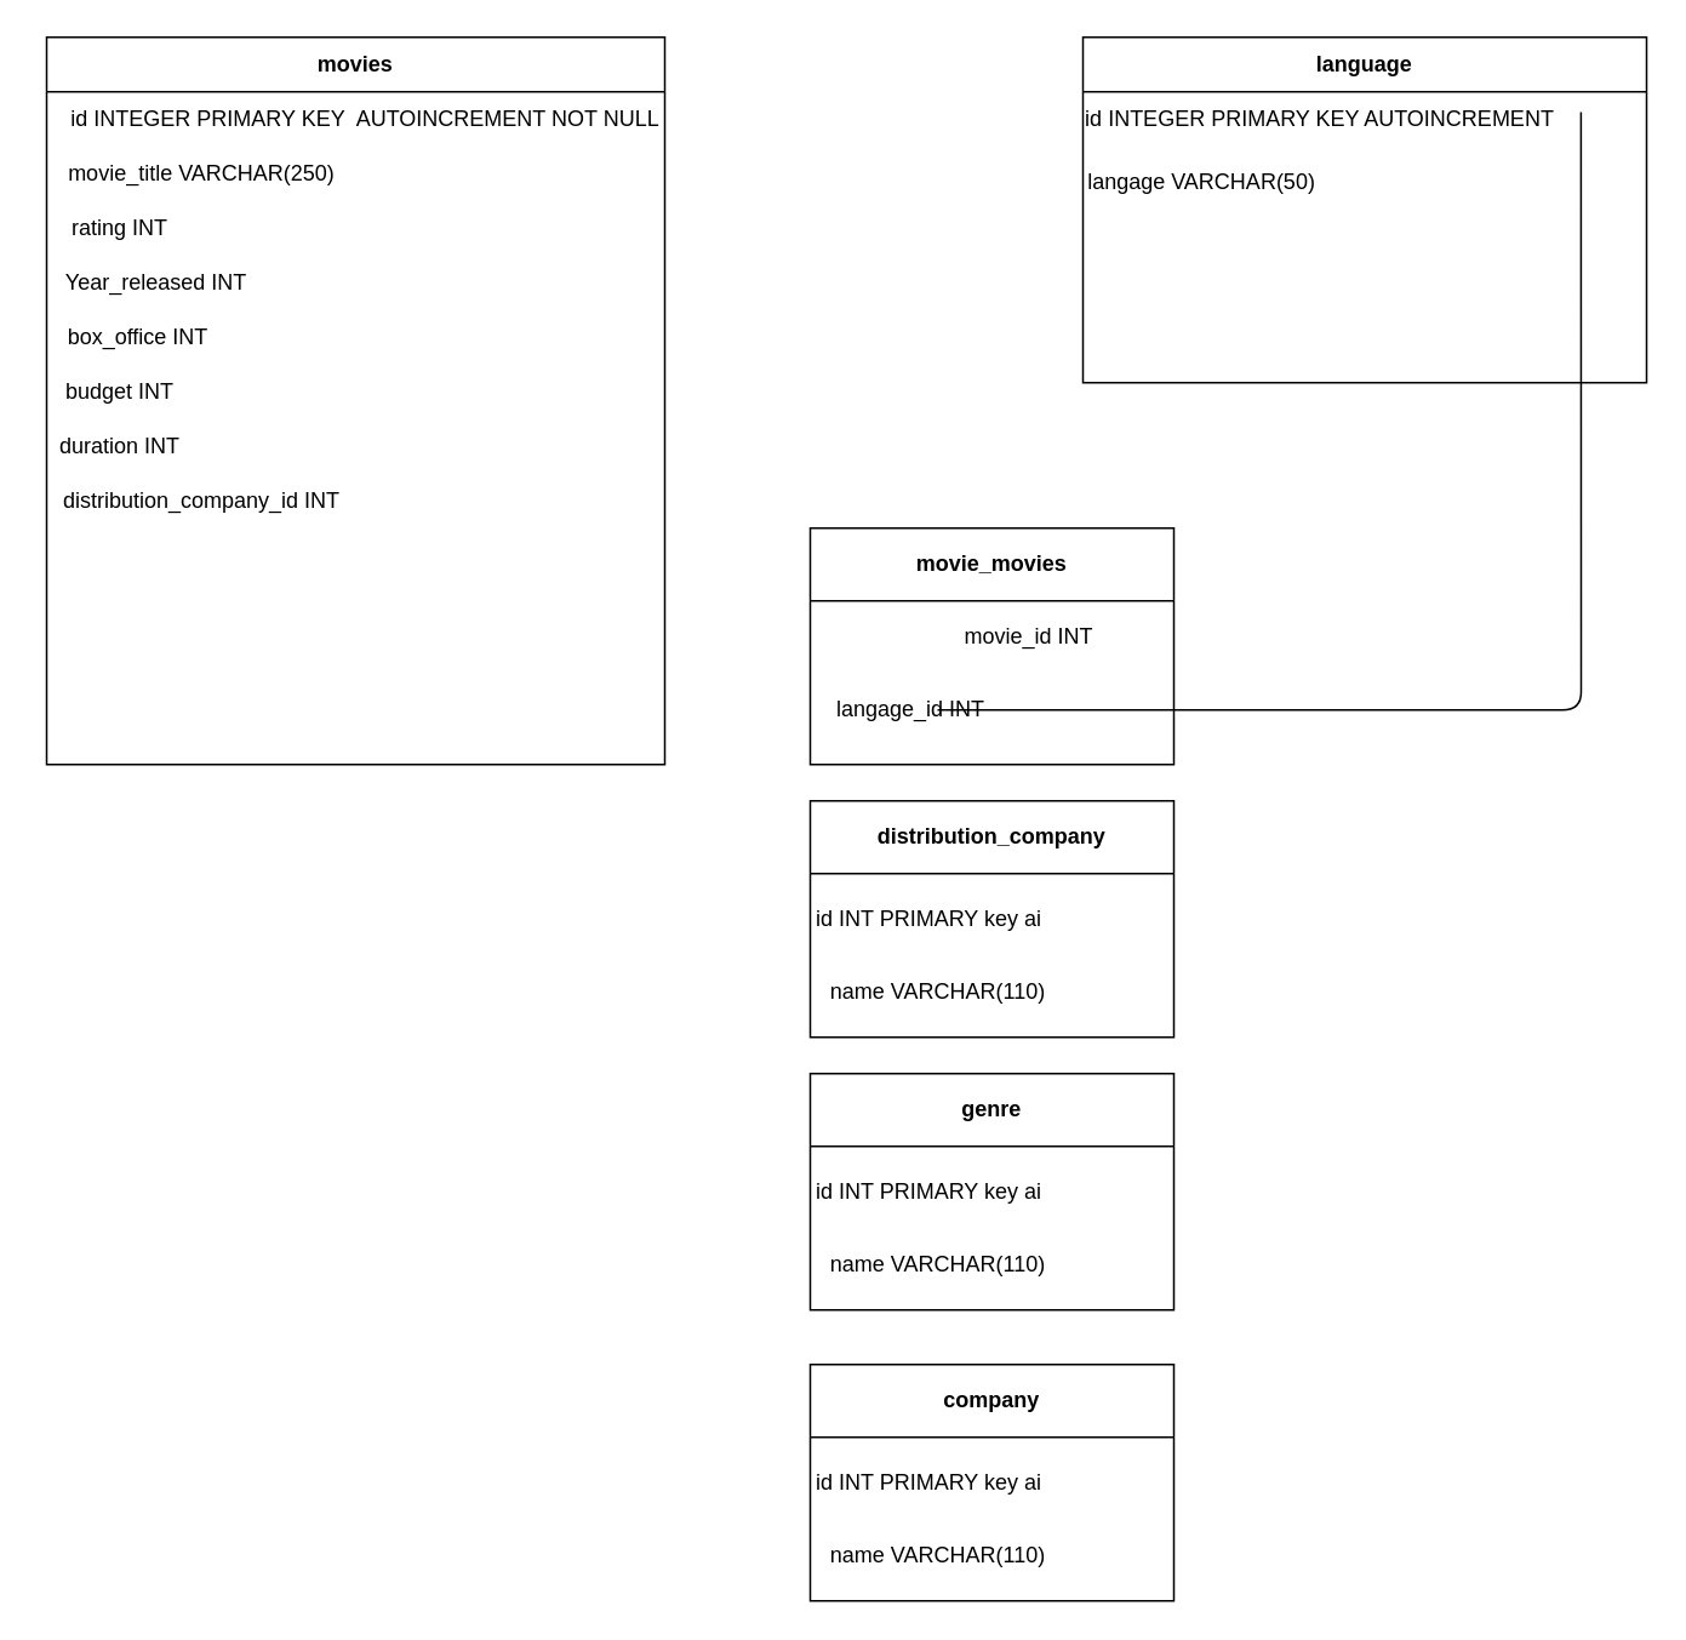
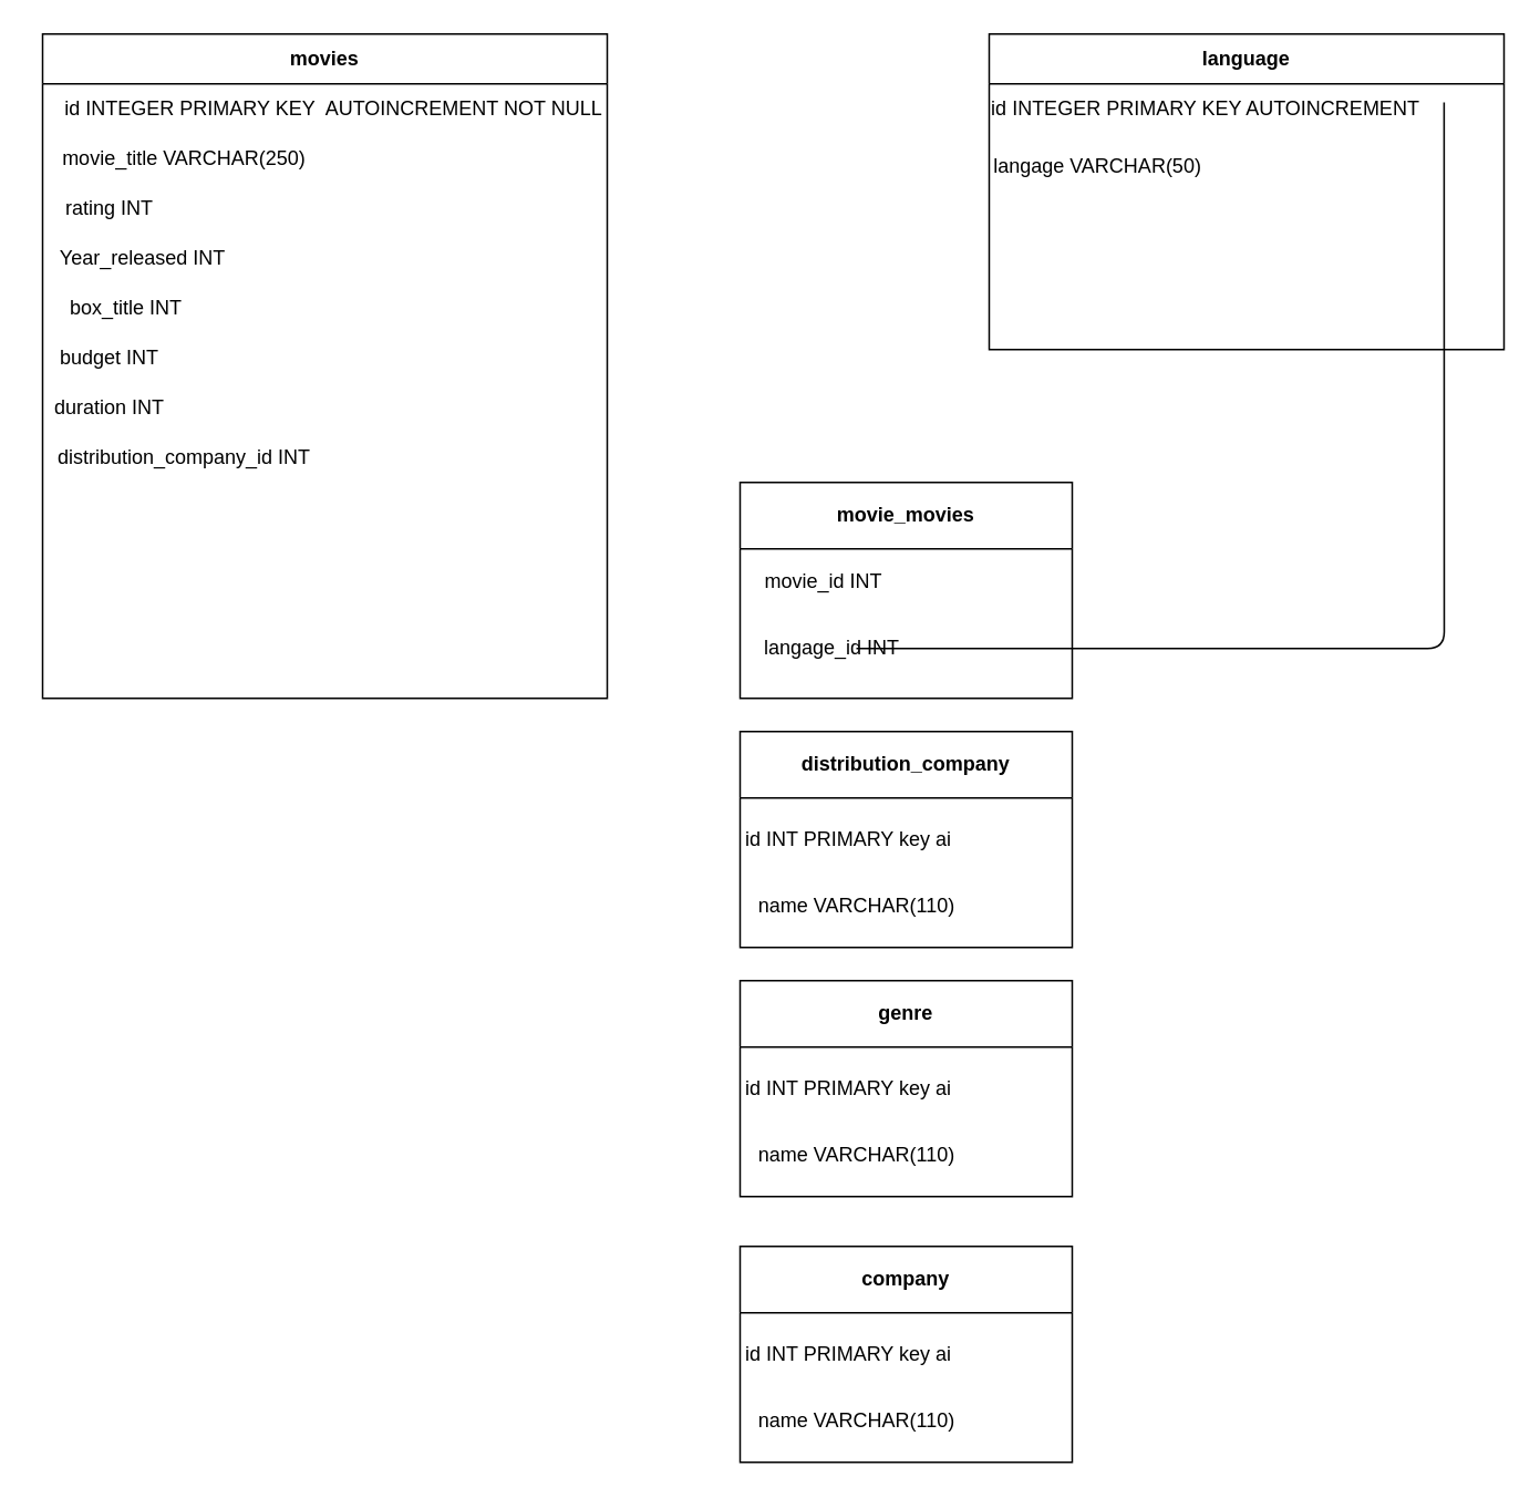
  <mxCell id="0" />
  <mxCell id="1" parent="0" />
  <mxCell id="2" value="movies" style="swimlane;whiteSpace=wrap;html=1;startSize=30;" vertex="1" parent="1"><mxGeometry x="25" y="20" width="340" height="400" as="geometry" /></mxCell>
  <mxCell id="3" value="movie_title VARCHAR(250)" style="text;html=1;align=center;verticalAlign=middle;resizable=0;points=[];autosize=1;strokeColor=none;fillColor=none;" vertex="1" parent="2"><mxGeometry y="60" width="170" height="30" as="geometry" /></mxCell>
  <mxCell id="4" value="id INTEGER PRIMARY KEY&amp;nbsp; AUTOINCREMENT NOT NULL" style="text;html=1;align=center;verticalAlign=middle;resizable=0;points=[];autosize=1;strokeColor=none;fillColor=none;" vertex="1" parent="2"><mxGeometry y="30" width="350" height="30" as="geometry" /></mxCell>
  <mxCell id="5" value="rating INT" style="text;html=1;align=center;verticalAlign=middle;resizable=0;points=[];autosize=1;strokeColor=none;fillColor=none;" vertex="1" parent="2"><mxGeometry y="90" width="80" height="30" as="geometry" /></mxCell>
  <mxCell id="6" value="Year_released INT" style="text;html=1;align=center;verticalAlign=middle;resizable=0;points=[];autosize=1;strokeColor=none;fillColor=none;" vertex="1" parent="2"><mxGeometry y="120" width="120" height="30" as="geometry" /></mxCell>
  <mxCell id="7" value="budget INT" style="text;html=1;align=center;verticalAlign=middle;resizable=0;points=[];autosize=1;strokeColor=none;fillColor=none;" vertex="1" parent="2"><mxGeometry y="180" width="80" height="30" as="geometry" /></mxCell>
- <mxCell id="8" value="box_office INT" style="text;html=1;align=center;verticalAlign=middle;resizable=0;points=[];autosize=1;strokeColor=none;fillColor=none;" vertex="1" parent="2"><mxGeometry y="150" width="100" height="30" as="geometry" /></mxCell>
+ <mxCell id="8" value="box_title INT" style="text;html=1;align=center;verticalAlign=middle;resizable=0;points=[];autosize=1;strokeColor=none;fillColor=none;" vertex="1" parent="2"><mxGeometry y="150" width="100" height="30" as="geometry" /></mxCell>
  <mxCell id="9" value="duration INT" style="text;html=1;align=center;verticalAlign=middle;resizable=0;points=[];autosize=1;strokeColor=none;fillColor=none;" vertex="1" parent="2"><mxGeometry x="-5" y="210" width="90" height="30" as="geometry" /></mxCell>
  <mxCell id="10" value="distribution_company_id INT" style="text;html=1;align=center;verticalAlign=middle;resizable=0;points=[];autosize=1;strokeColor=none;fillColor=none;" vertex="1" parent="2"><mxGeometry x="-5" y="240" width="180" height="30" as="geometry" /></mxCell>
  <mxCell id="11" value="movie_movies" style="swimlane;whiteSpace=wrap;html=1;startSize=40;" vertex="1" parent="1"><mxGeometry x="445" y="290" width="200" height="130" as="geometry" /></mxCell>
- <mxCell id="12" value="movie_id INT" style="text;html=1;align=center;verticalAlign=middle;resizable=0;points=[];autosize=1;strokeColor=none;fillColor=none;" vertex="1" parent="11"><mxGeometry x="75" y="45" width="90" height="30" as="geometry" /></mxCell>
+ <mxCell id="12" value="movie_id INT" style="text;html=1;align=center;verticalAlign=middle;resizable=0;points=[];autosize=1;strokeColor=none;fillColor=none;" vertex="1" parent="11"><mxGeometry x="5" y="45" width="90" height="30" as="geometry" /></mxCell>
  <mxCell id="13" value="langage_id INT" style="text;html=1;align=center;verticalAlign=middle;resizable=0;points=[];autosize=1;strokeColor=none;fillColor=none;" vertex="1" parent="11"><mxGeometry x="5" y="85" width="100" height="30" as="geometry" /></mxCell>
  <mxCell id="14" value="language" style="swimlane;whiteSpace=wrap;html=1;startSize=30;" vertex="1" parent="1"><mxGeometry x="595" y="20" width="310" height="190" as="geometry" /></mxCell>
  <mxCell id="15" value="id INTEGER PRIMARY KEY AUTOINCREMENT" style="text;html=1;align=center;verticalAlign=middle;resizable=0;points=[];autosize=1;strokeColor=none;fillColor=none;" vertex="1" parent="14"><mxGeometry x="-10" y="30" width="280" height="30" as="geometry" /></mxCell>
  <mxCell id="16" value="langage VARCHAR(50)" style="text;html=1;align=center;verticalAlign=middle;resizable=0;points=[];autosize=1;strokeColor=none;fillColor=none;" vertex="1" parent="14"><mxGeometry x="-10" y="65" width="150" height="30" as="geometry" /></mxCell>
  <mxCell id="17" style="edgeStyle=none;html=1;endArrow=none;endFill=0;entryX=1.014;entryY=0.37;entryDx=0;entryDy=0;entryPerimeter=0;" edge="1" parent="1" target="15"><mxGeometry relative="1" as="geometry"><mxPoint x="515" y="390" as="sourcePoint" /><Array as="points"><mxPoint x="869" y="390" /></Array></mxGeometry></mxCell>
  <mxCell id="18" value="distribution_company" style="swimlane;whiteSpace=wrap;html=1;startSize=40;" vertex="1" parent="1"><mxGeometry x="445" y="440" width="200" height="130" as="geometry" /></mxCell>
  <mxCell id="19" value="id INT PRIMARY key ai" style="text;html=1;align=center;verticalAlign=middle;resizable=0;points=[];autosize=1;strokeColor=none;fillColor=none;" vertex="1" parent="18"><mxGeometry x="-10" y="50" width="150" height="30" as="geometry" /></mxCell>
  <mxCell id="20" value="name VARCHAR(110)" style="text;html=1;align=center;verticalAlign=middle;resizable=0;points=[];autosize=1;strokeColor=none;fillColor=none;" vertex="1" parent="18"><mxGeometry y="90" width="140" height="30" as="geometry" /></mxCell>
  <mxCell id="21" value="genre&lt;span style=&quot;color: rgba(0, 0, 0, 0); font-family: monospace; font-size: 0px; font-weight: 400; text-align: start;&quot;&gt;%3CmxGraphModel%3E%3Croot%3E%3CmxCell%20id%3D%220%22%2F%3E%3CmxCell%20id%3D%221%22%20parent%3D%220%22%2F%3E%3CmxCell%20id%3D%222%22%20value%3D%22distribution_company%22%20style%3D%22swimlane%3BwhiteSpace%3Dwrap%3Bhtml%3D1%3BstartSize%3D40%3B%22%20vertex%3D%221%22%20parent%3D%221%22%3E%3CmxGeometry%20x%3D%22450%22%20y%3D%22440%22%20width%3D%22200%22%20height%3D%22130%22%20as%3D%22geometry%22%2F%3E%3C%2FmxCell%3E%3CmxCell%20id%3D%223%22%20value%3D%22id%20INT%20PRIMARY%20key%20ai%22%20style%3D%22text%3Bhtml%3D1%3Balign%3Dcenter%3BverticalAlign%3Dmiddle%3Bresizable%3D0%3Bpoints%3D%5B%5D%3Bautosize%3D1%3BstrokeColor%3Dnone%3BfillColor%3Dnone%3B%22%20vertex%3D%221%22%20parent%3D%222%22%3E%3CmxGeometry%20x%3D%22-10%22%20y%3D%2250%22%20width%3D%22150%22%20height%3D%2230%22%20as%3D%22geometry%22%2F%3E%3C%2FmxCell%3E%3CmxCell%20id%3D%224%22%20value%3D%22name%20VARCHAR(110)%22%20style%3D%22text%3Bhtml%3D1%3Balign%3Dcenter%3BverticalAlign%3Dmiddle%3Bresizable%3D0%3Bpoints%3D%5B%5D%3Bautosize%3D1%3BstrokeColor%3Dnone%3BfillColor%3Dnone%3B%22%20vertex%3D%221%22%20parent%3D%222%22%3E%3CmxGeometry%20y%3D%2290%22%20width%3D%22140%22%20height%3D%2230%22%20as%3D%22geometry%22%2F%3E%3C%2FmxCell%3E%3C%2Froot%3E%3C%2FmxGraphModel%3E&lt;/span&gt;" style="swimlane;whiteSpace=wrap;html=1;startSize=40;" vertex="1" parent="1"><mxGeometry x="445" y="590" width="200" height="130" as="geometry" /></mxCell>
  <mxCell id="22" value="id INT PRIMARY key ai" style="text;html=1;align=center;verticalAlign=middle;resizable=0;points=[];autosize=1;strokeColor=none;fillColor=none;" vertex="1" parent="21"><mxGeometry x="-10" y="50" width="150" height="30" as="geometry" /></mxCell>
  <mxCell id="23" value="name VARCHAR(110)" style="text;html=1;align=center;verticalAlign=middle;resizable=0;points=[];autosize=1;strokeColor=none;fillColor=none;" vertex="1" parent="21"><mxGeometry y="90" width="140" height="30" as="geometry" /></mxCell>
  <mxCell id="24" value="company" style="swimlane;whiteSpace=wrap;html=1;startSize=40;" vertex="1" parent="1"><mxGeometry x="445" y="750" width="200" height="130" as="geometry" /></mxCell>
  <mxCell id="25" value="id INT PRIMARY key ai" style="text;html=1;align=center;verticalAlign=middle;resizable=0;points=[];autosize=1;strokeColor=none;fillColor=none;" vertex="1" parent="24"><mxGeometry x="-10" y="50" width="150" height="30" as="geometry" /></mxCell>
  <mxCell id="26" value="name VARCHAR(110)" style="text;html=1;align=center;verticalAlign=middle;resizable=0;points=[];autosize=1;strokeColor=none;fillColor=none;" vertex="1" parent="24"><mxGeometry y="90" width="140" height="30" as="geometry" /></mxCell>
